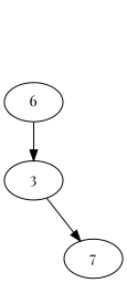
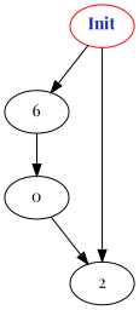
  digraph {
    fontname="Playfair Display"
    node [fontname="Playfair Display"]
    edge [fontname="Playfair Display" weight=1.0]
+   n1 [color=red fontcolor="#1020d0" label=<<b>Init</b>>]
    n2 [label=6]
-   2 [label=7]
-   3
+   2
+   3 [label=0]
+   n1 -> n2
+   n1 -> 2 [weight=4.0]
    n2 -> 3
    3 -> 2
  }
